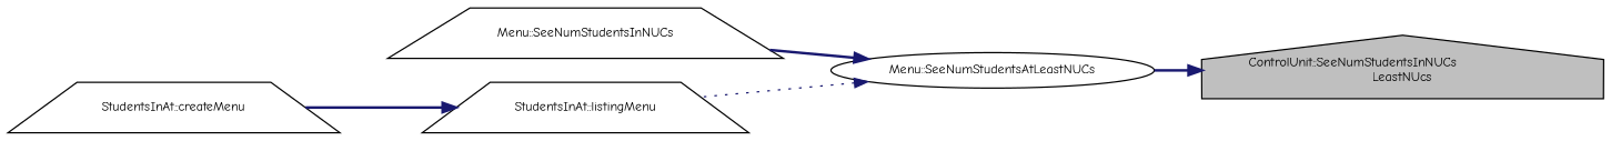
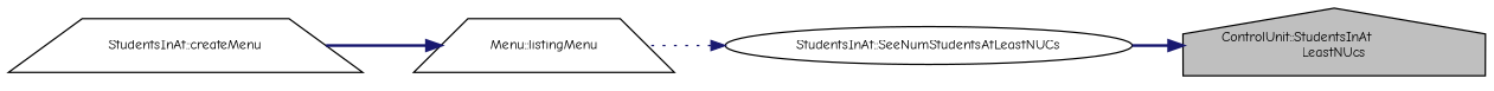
  digraph {
    fontname="Comic Neue"
    rankdir=RL
    node [color=black fillcolor=white fontname="Comic Neue" fontsize=10 shape=trapezium style=filled]
    edge [color=midnightblue dir=back fontname="Comic Neue" fontsize=10 labelfontname=Helvetica labelfontsize=10 style=bold]
-   n1 [fillcolor=grey75 fontcolor=black height=0.2 label="ControlUnit::SeeNumStudentsInNUCs\lLeastNUcs" shape=house width=0.4]
-   n2 [height=0.2 label="Menu::SeeNumStudentsAtLeastNUCs" shape=ellipse width=0.4]
-   n3 [height=0.2 label="Menu::SeeNumStudentsInNUCs" width=0.4]
-   n4 [height=0.2 label="StudentsInAt::listingMenu" width=0.4]
+   n1 [fillcolor=grey75 fontcolor=black height=0.2 label="ControlUnit::StudentsInAt\lLeastNUcs" shape=house width=0.4]
+   n2 [height=0.2 label="StudentsInAt::SeeNumStudentsAtLeastNUCs" shape=ellipse width=0.4]
+   n4 [height=0.2 label="Menu::listingMenu" width=0.4]
    n5 [height=0.2 label="StudentsInAt::createMenu" width=0.4]
    n1 -> n2
-   n2 -> n3
    n2 -> n4 [style=dotted]
    n4 -> n5
  }
